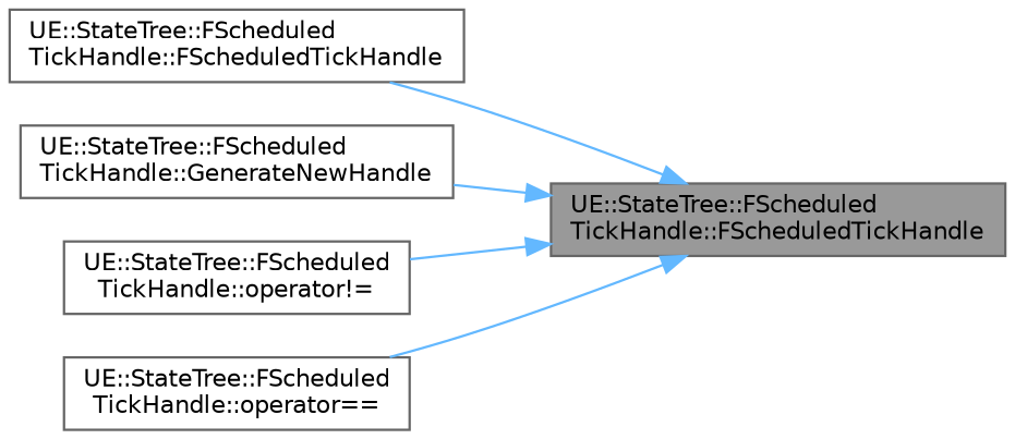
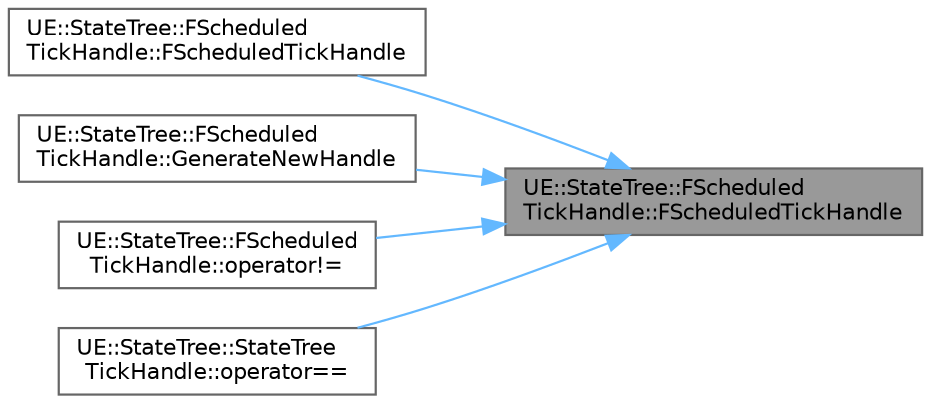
  digraph {
    rankdir=RL
    node [color=grey40 fillcolor=white fontname=Helvetica fontsize=10 shape=box style=filled]
    edge [color=steelblue1 dir=back fontname=Helvetica fontsize=10 labelfontname=Helvetica labelfontsize=10 style=solid]
    n1 [color=gray40 fillcolor=grey60 fontcolor=black height=0.2 label="UE::StateTree::FScheduled\lTickHandle::FScheduledTickHandle" width=0.4]
    n2 [height=0.2 label="UE::StateTree::FScheduled\lTickHandle::FScheduledTickHandle" width=0.4]
    n3 [height=0.2 label="UE::StateTree::FScheduled\lTickHandle::GenerateNewHandle" width=0.4]
    n4 [height=0.2 label="UE::StateTree::FScheduled\lTickHandle::operator!=" width=0.4]
-   n5 [height=0.2 label="UE::StateTree::FScheduled\lTickHandle::operator==" width=0.4]
+   n5 [height=0.2 label="UE::StateTree::StateTree\lTickHandle::operator==" width=0.4]
    n1 -> n2
    n1 -> n3
    n1 -> n4
    n1 -> n5
  }
